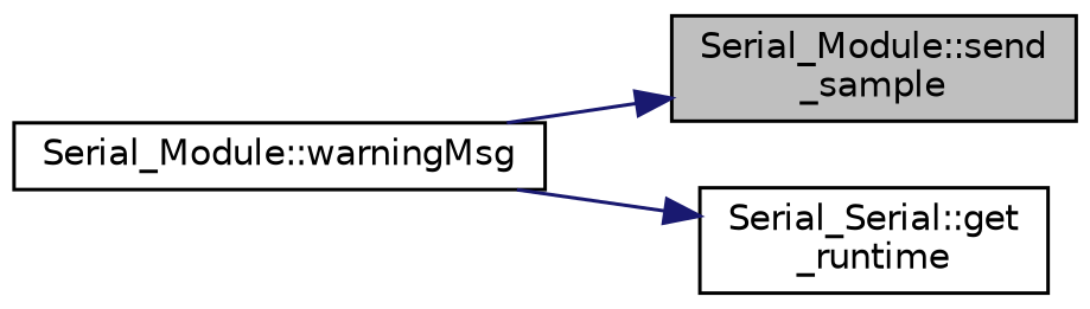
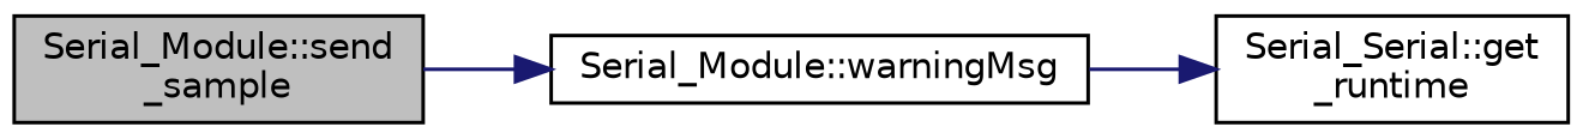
  digraph {
    rankdir=LR
    node [color=black fillcolor=white fontname=Helvetica fontsize=10 shape=record style=filled]
    edge [color=midnightblue fontname=Helvetica fontsize=10 labelfontname=Helvetica labelfontsize=10 style=solid]
    n1 [fillcolor=grey75 fontcolor=black height=0.2 label="Serial_Module::send\l_sample" width=0.4]
    n2 [height=0.2 label="Serial_Module::warningMsg" width=0.4]
    n3 [height=0.2 label="Serial_Serial::get\l_runtime" width=0.4]
-   n2 -> n1
+   n1 -> n2
    n2 -> n3
  }
